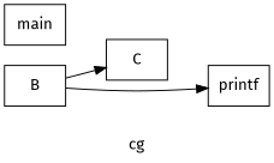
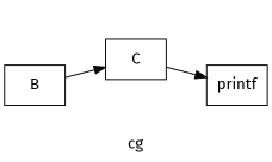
  digraph {
    label=cg
    rankdir=LR
    fontname="Fira Sans"
    node [color=black shape=rectangle fontname="Fira Sans"]
    edge [color=black fontname="Fira Sans"]
    n1 [label=C]
    n2 [label=printf]
    n3 [label=B]
-   n4 [label=main]
-   n3 -> n2
+   n1 -> n2
    n3 -> n1
  }
